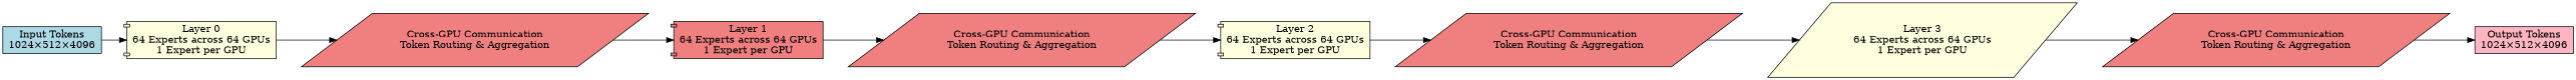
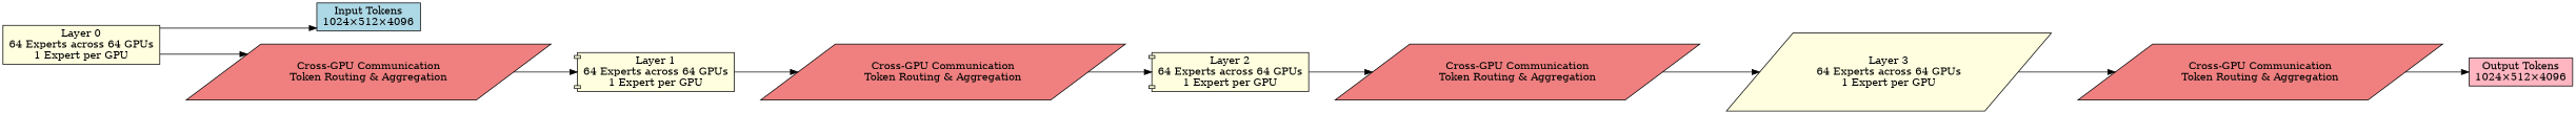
  digraph {
    fontname="DejaVu Serif"
    rankdir=LR
    splines=ortho
    node [fillcolor=lightyellow fontname="DejaVu Serif" shape=parallelogram style=filled]
    edge [fontname="DejaVu Serif"]
    n1 [fillcolor=lightblue height=0.52778 label="Input Tokens\n1024×512×4096" shape=box width=1.9444]
-   n2 [height=0.73611 label="Layer 0\n64 Experts across 64 GPUs\n1 Expert per GPU" shape=component width=2.9444]
+   n2 [height=0.73611 label="Layer 0\n64 Experts across 64 GPUs\n1 Expert per GPU" shape=box width=2.9444]
    n3 [fillcolor=lightcoral height=1.0556 label="Cross-GPU Communication\nToken Routing & Aggregation" width=6.5949]
-   n4 [fillcolor=lightcoral height=0.73611 label="Layer 1\n64 Experts across 64 GPUs\n1 Expert per GPU" shape=component width=2.9444]
+   n4 [height=0.73611 label="Layer 1\n64 Experts across 64 GPUs\n1 Expert per GPU" shape=component width=2.9444]
    n5 [fillcolor=lightcoral height=1.0556 label="Cross-GPU Communication\nToken Routing & Aggregation" width=6.5949]
    n6 [height=0.73611 label="Layer 2\n64 Experts across 64 GPUs\n1 Expert per GPU" shape=component width=2.9444]
    n7 [fillcolor=lightcoral height=1.0556 label="Cross-GPU Communication\nToken Routing & Aggregation" width=6.5949]
    n8 [height=0.73611 label="Layer 3\n64 Experts across 64 GPUs\n1 Expert per GPU" width=2.9444]
    n9 [fillcolor=lightcoral height=1.0556 label="Cross-GPU Communication\nToken Routing & Aggregation" width=6.5949]
    n10 [fillcolor=lightpink height=0.52778 label="Output Tokens\n1024×512×4096" shape=box width=1.9444]
-   n1 -> n2
+   n2 -> n1
    n2 -> n3
    n3 -> n4
    n4 -> n5
    n5 -> n6
    n6 -> n7
    n7 -> n8
    n8 -> n9
    n9 -> n10
  }
